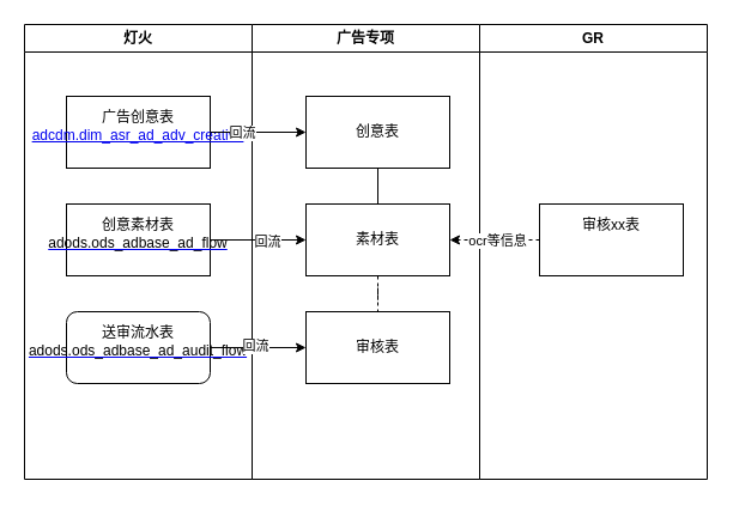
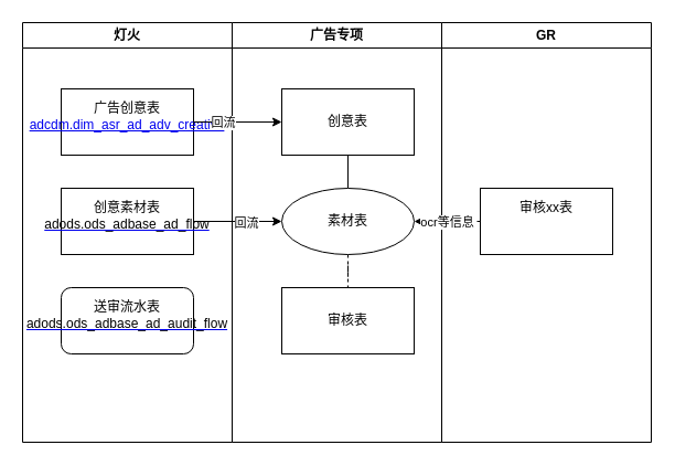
  <mxCell id="0" />
  <mxCell id="1" parent="0" />
  <mxCell id="2" value="灯火" style="swimlane;whiteSpace=wrap;html=1;" vertex="1" parent="1"><mxGeometry x="20" y="20" width="190" height="380" as="geometry" /></mxCell>
  <mxCell id="3" value="广告创意表&lt;br&gt;&lt;div class=&quot;lake-content&quot;&gt;&lt;p style=&quot;margin: 0; padding: 0; min-height: 24px&quot; class=&quot;ne-p&quot; id=&quot;uc3b015f8&quot;&gt;&lt;a class=&quot;ne-link&quot; target=&quot;_blank&quot; data-href=&quot;https://dataphin.alipay.com/assets/catalog/detail/table/odps.adcdm.dim_asr_ad_adv_creative/info&quot; href=&quot;https://dataphin.alipay.com/assets/catalog/detail/table/odps.adcdm.dim_asr_ad_adv_creative/info&quot;&gt;&lt;span class=&quot;ne-text&quot;&gt;adcdm.dim_asr_ad_adv_creative&lt;/span&gt;&lt;/a&gt;&lt;/p&gt;&lt;/div&gt;" style="rounded=0;whiteSpace=wrap;html=1;" vertex="1" parent="2"><mxGeometry x="35" y="60" width="120" height="60" as="geometry" /></mxCell>
  <mxCell id="4" value="创意素材表&lt;br&gt;&lt;div class=&quot;lake-content&quot;&gt;&lt;p style=&quot;margin: 0; padding: 0; min-height: 24px&quot; class=&quot;ne-p&quot; id=&quot;u9786c645&quot;&gt;&lt;a class=&quot;ne-link&quot; target=&quot;_blank&quot; data-href=&quot;https://dataphin.alipay.com/assets/catalog/detail/table/odps.adods.ods_adbase_ad_material/info&quot; href=&quot;https://dataphin.alipay.com/assets/catalog/detail/table/odps.adods.ods_adbase_ad_material/info&quot;&gt;&lt;span style=&quot;color: rgb(0, 0, 0)&quot; class=&quot;ne-text&quot;&gt;adods.ods_adbase_ad_flow&lt;/span&gt;&lt;/a&gt;&lt;/p&gt;&lt;/div&gt;" style="rounded=0;whiteSpace=wrap;html=1;" vertex="1" parent="2"><mxGeometry x="35" y="150" width="120" height="60" as="geometry" /></mxCell>
  <mxCell id="5" value="送审流水表&lt;br&gt;&lt;div class=&quot;lake-content&quot;&gt;&lt;p style=&quot;margin: 0; padding: 0; min-height: 24px&quot; class=&quot;ne-p&quot; id=&quot;uefdb24e7&quot;&gt;&lt;a class=&quot;ne-link&quot; target=&quot;_blank&quot; data-href=&quot;https://dataphin.alipay.com/assets/catalog/detail/table/odps.adods.ods_adbase_ad_audit_flow/info&quot; href=&quot;https://dataphin.alipay.com/assets/catalog/detail/table/odps.adods.ods_adbase_ad_audit_flow/info&quot;&gt;&lt;span style=&quot;color: rgb(0, 0, 0)&quot; class=&quot;ne-text&quot;&gt;adods.ods_adbase_ad_audit_flow&lt;/span&gt;&lt;/a&gt;&lt;/p&gt;&lt;/div&gt;" style="whiteSpace=wrap;html=1;rounded=1;" vertex="1" parent="2"><mxGeometry x="35" y="240" width="120" height="60" as="geometry" /></mxCell>
  <mxCell id="6" value="广告专项" style="swimlane;whiteSpace=wrap;html=1;" vertex="1" parent="1"><mxGeometry x="210" y="20" width="190" height="380" as="geometry" /></mxCell>
  <mxCell id="7" style="edgeStyle=orthogonalEdgeStyle;rounded=0;orthogonalLoop=1;jettySize=auto;html=1;endArrow=none;endFill=0;" edge="1" parent="6" source="8" target="10"><mxGeometry relative="1" as="geometry" /></mxCell>
  <mxCell id="8" value="创意表" style="rounded=0;whiteSpace=wrap;html=1;" vertex="1" parent="6"><mxGeometry x="45" y="60" width="120" height="60" as="geometry" /></mxCell>
  <mxCell id="9" style="edgeStyle=orthogonalEdgeStyle;rounded=0;orthogonalLoop=1;jettySize=auto;html=1;endArrow=none;endFill=0;dashed=1;" edge="1" parent="6" source="10" target="11"><mxGeometry relative="1" as="geometry" /></mxCell>
- <mxCell id="10" value="素材表" style="rounded=0;whiteSpace=wrap;html=1;" vertex="1" parent="6"><mxGeometry x="45" y="150" width="120" height="60" as="geometry" /></mxCell>
+ <mxCell id="10" value="素材表" style="ellipse;whiteSpace=wrap;html=1;" vertex="1" parent="6"><mxGeometry x="45" y="150" width="120" height="60" as="geometry" /></mxCell>
  <mxCell id="11" value="审核表" style="rounded=0;whiteSpace=wrap;html=1;" vertex="1" parent="6"><mxGeometry x="45" y="240" width="120" height="60" as="geometry" /></mxCell>
  <mxCell id="12" value="GR" style="swimlane;whiteSpace=wrap;html=1;" vertex="1" parent="1"><mxGeometry x="400" y="20" width="190" height="380" as="geometry" /></mxCell>
- <mxCell id="13" value="审核xx表&lt;br&gt;&lt;div class=&quot;lake-content&quot;&gt;&lt;p id=&quot;u9786c645&quot; class=&quot;ne-p&quot; style=&quot;margin: 0; padding: 0; min-height: 24px&quot;&gt;&lt;/p&gt;&lt;/div&gt;" style="rounded=0;whiteSpace=wrap;html=1;" vertex="1" parent="12"><mxGeometry x="50" y="150" width="120" height="60" as="geometry" /></mxCell>
+ <mxCell id="13" value="审核xx表&lt;br&gt;&lt;div class=&quot;lake-content&quot;&gt;&lt;p id=&quot;u9786c645&quot; class=&quot;ne-p&quot; style=&quot;margin: 0; padding: 0; min-height: 24px&quot;&gt;&lt;/p&gt;&lt;/div&gt;" style="rounded=0;whiteSpace=wrap;html=1;" vertex="1" parent="12"><mxGeometry x="35" y="150" width="120" height="60" as="geometry" /></mxCell>
  <mxCell id="14" value="" style="edgeStyle=orthogonalEdgeStyle;rounded=0;orthogonalLoop=1;jettySize=auto;html=1;" edge="1" parent="1" source="3" target="8"><mxGeometry relative="1" as="geometry" /></mxCell>
  <mxCell id="15" value="回流" style="edgeLabel;html=1;align=center;verticalAlign=middle;resizable=0;points=[];" vertex="1" connectable="0" parent="14"><mxGeometry x="-0.35" relative="1" as="geometry"><mxPoint as="offset" /></mxGeometry></mxCell>
- <mxCell id="16" style="edgeStyle=orthogonalEdgeStyle;rounded=0;orthogonalLoop=1;jettySize=auto;html=1;" edge="1" parent="1" source="5" target="11"><mxGeometry relative="1" as="geometry" /></mxCell>
- <mxCell id="17" value="回流" style="edgeLabel;html=1;align=center;verticalAlign=middle;resizable=0;points=[];" vertex="1" connectable="0" parent="16"><mxGeometry x="-0.077" y="2" relative="1" as="geometry"><mxPoint as="offset" /></mxGeometry></mxCell>
  <mxCell id="18" style="edgeStyle=orthogonalEdgeStyle;rounded=0;orthogonalLoop=1;jettySize=auto;html=1;" edge="1" parent="1" source="4" target="10"><mxGeometry relative="1" as="geometry" /></mxCell>
  <mxCell id="19" value="回流" style="edgeLabel;html=1;align=center;verticalAlign=middle;resizable=0;points=[];" vertex="1" connectable="0" parent="18"><mxGeometry x="0.175" y="-1" relative="1" as="geometry"><mxPoint as="offset" /></mxGeometry></mxCell>
  <mxCell id="20" style="edgeStyle=orthogonalEdgeStyle;rounded=0;orthogonalLoop=1;jettySize=auto;html=1;dashed=1;" edge="1" parent="1" source="13" target="10"><mxGeometry relative="1" as="geometry" /></mxCell>
  <mxCell id="21" value="ocr等信息" style="edgeLabel;html=1;align=center;verticalAlign=middle;resizable=0;points=[];" vertex="1" connectable="0" parent="20"><mxGeometry x="-0.267" y="-2" relative="1" as="geometry"><mxPoint x="-9" y="2" as="offset" /></mxGeometry></mxCell>
